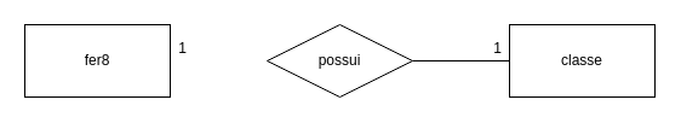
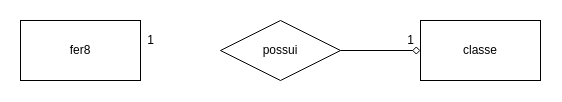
  <mxCell id="0" />
  <mxCell id="1" parent="0" />
  <mxCell id="2" value="fer8" style="rounded=0;whiteSpace=wrap;html=1;" vertex="1" parent="1"><mxGeometry x="20" y="20" width="120" height="60" as="geometry" /></mxCell>
- <mxCell id="3" style="edgeStyle=orthogonalEdgeStyle;rounded=0;orthogonalLoop=1;jettySize=auto;html=1;entryX=0;entryY=0.5;entryDx=0;entryDy=0;endArrow=none;endFill=0;" edge="1" parent="1" source="4" target="5"><mxGeometry relative="1" as="geometry" /></mxCell>
+ <mxCell id="3" style="edgeStyle=orthogonalEdgeStyle;rounded=0;orthogonalLoop=1;jettySize=auto;html=1;entryX=0;entryY=0.5;entryDx=0;entryDy=0;endArrow=diamond;endFill=0;" edge="1" parent="1" source="4" target="5"><mxGeometry relative="1" as="geometry" /></mxCell>
  <mxCell id="4" value="possui" style="shape=rhombus;perimeter=rhombusPerimeter;whiteSpace=wrap;html=1;align=center;" vertex="1" parent="1"><mxGeometry x="220" y="20" width="120" height="60" as="geometry" /></mxCell>
  <mxCell id="5" value="classe" style="rounded=0;whiteSpace=wrap;html=1;" vertex="1" parent="1"><mxGeometry x="420" y="20" width="120" height="60" as="geometry" /></mxCell>
  <mxCell id="6" value="1" style="text;html=1;align=center;verticalAlign=middle;resizable=0;points=[];autosize=1;strokeColor=none;" vertex="1" parent="1"><mxGeometry x="140" y="30" width="20" height="20" as="geometry" /></mxCell>
  <mxCell id="7" value="1" style="text;html=1;align=center;verticalAlign=middle;resizable=0;points=[];autosize=1;strokeColor=none;" vertex="1" parent="1"><mxGeometry x="400" y="30" width="20" height="20" as="geometry" /></mxCell>
